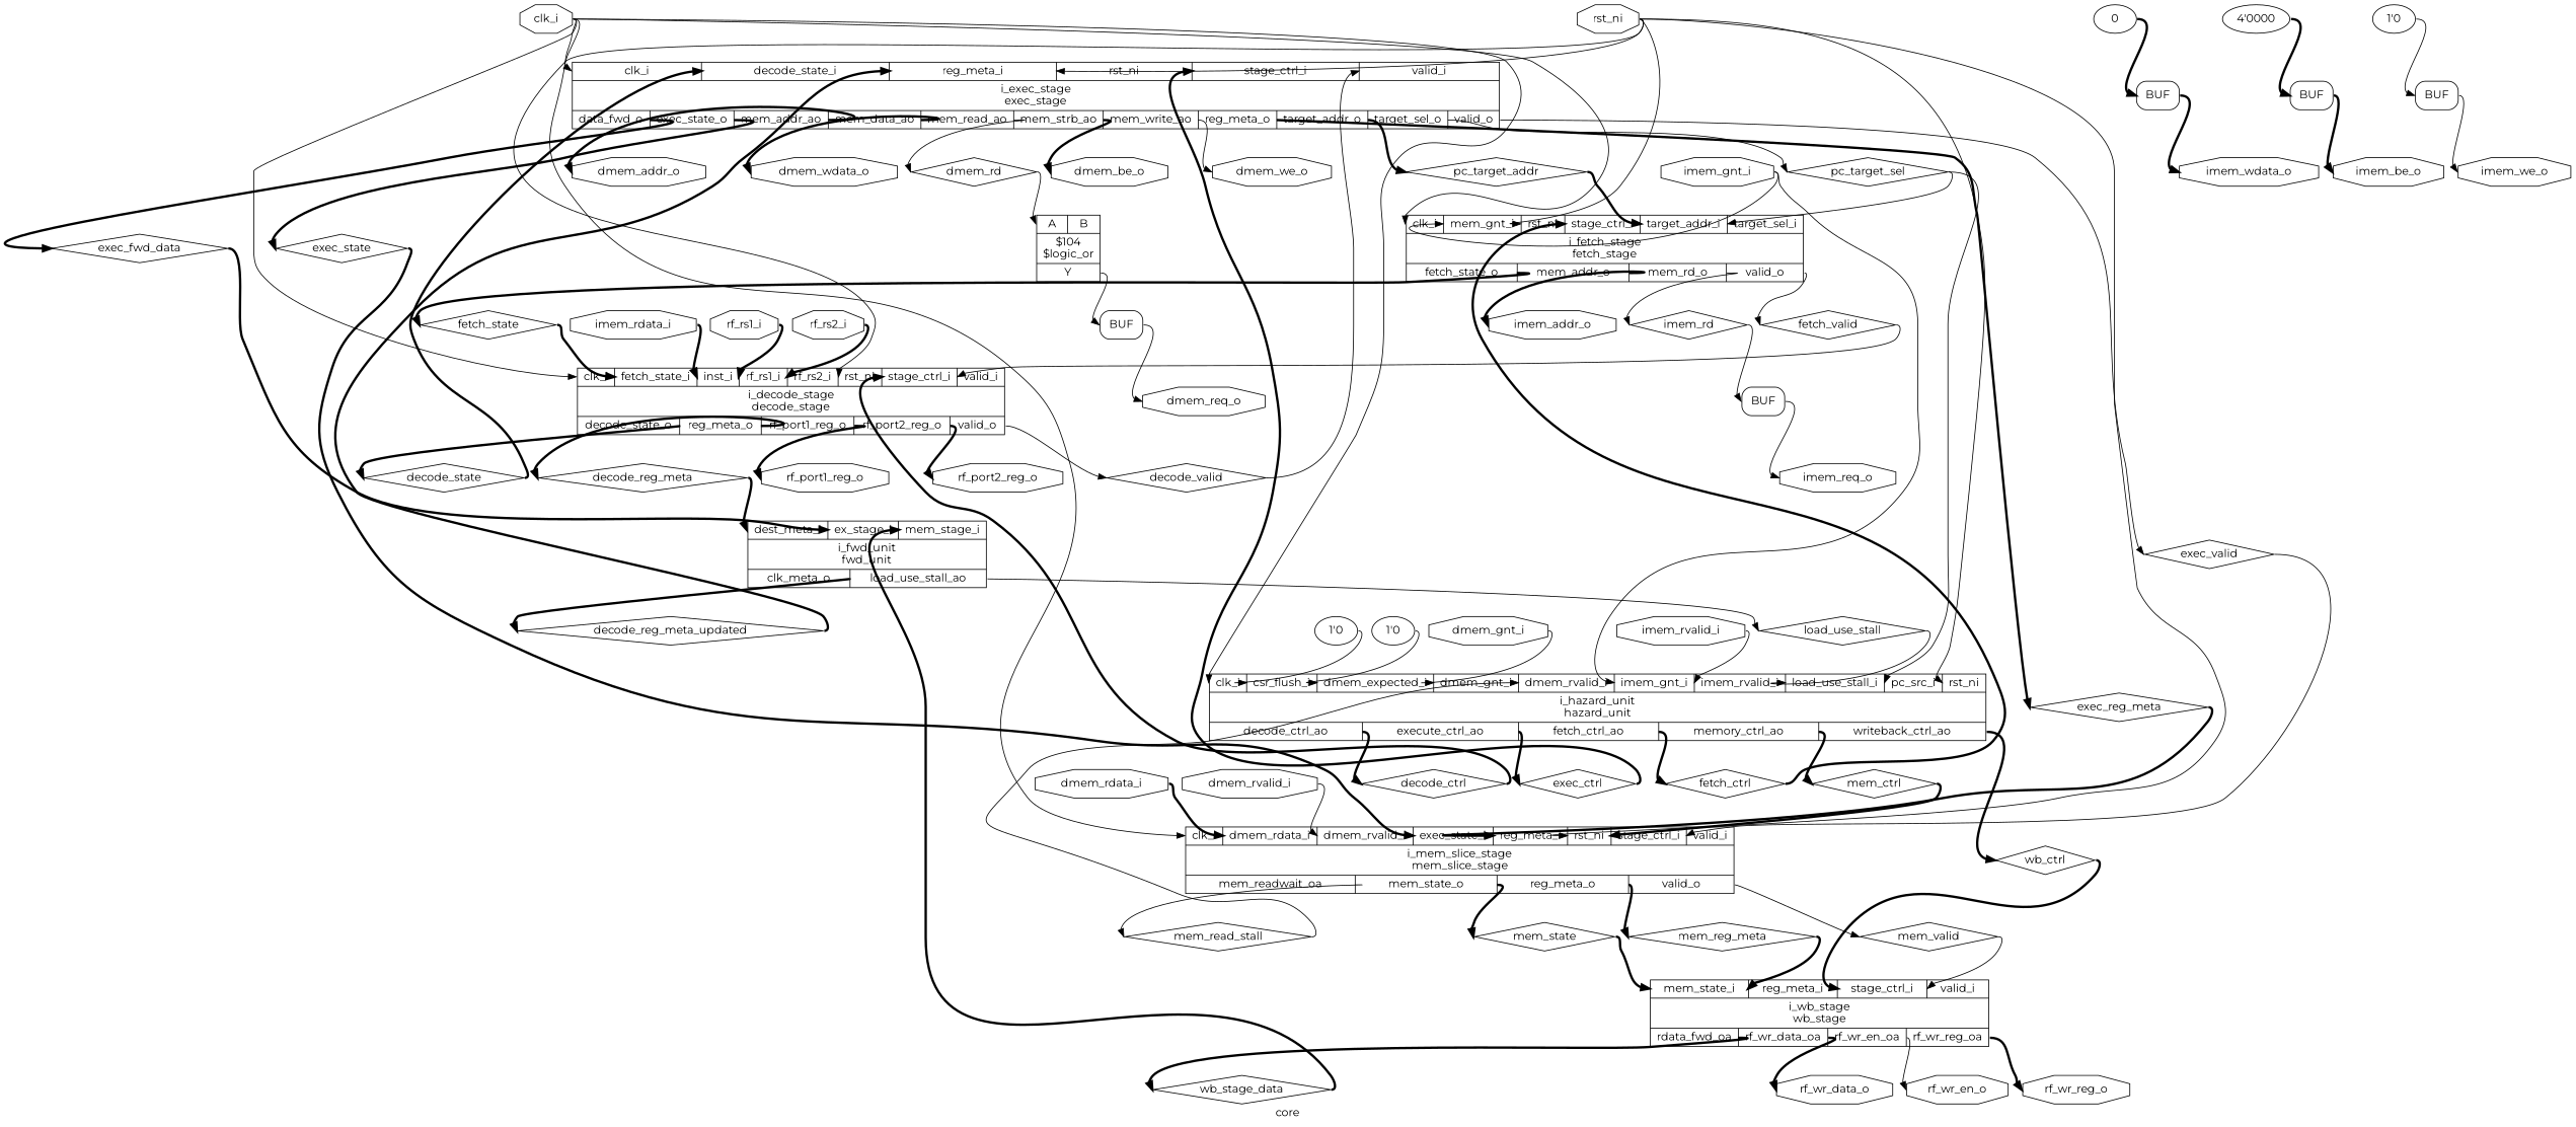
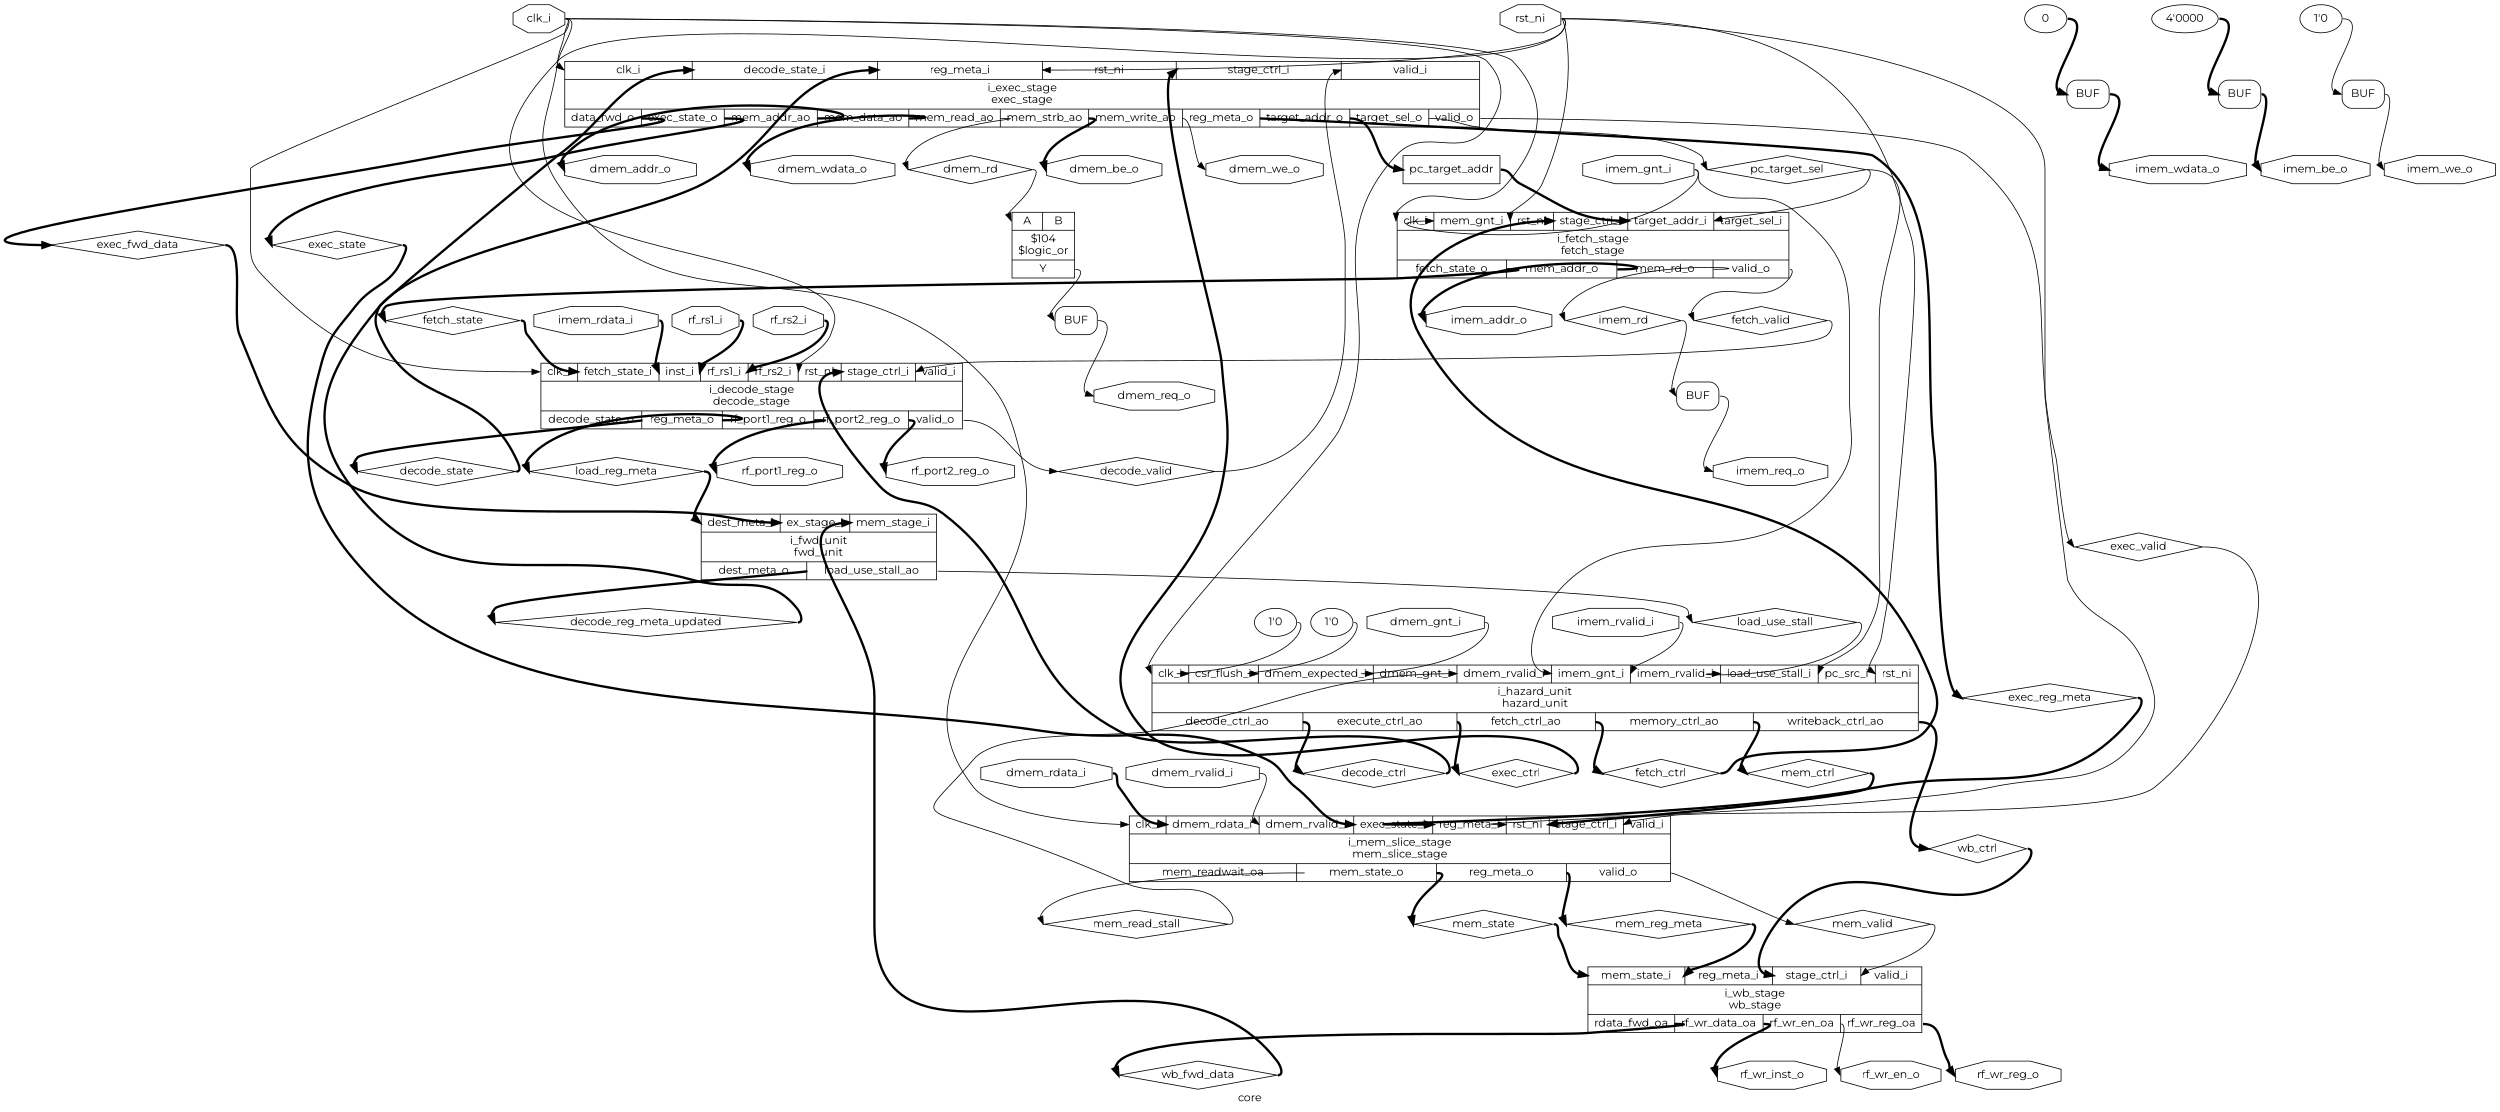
  digraph {
    fontname=Montserrat
    label=core
    rankdir=TB
    remincross=true
    node [color=black fontcolor=black fontname=Montserrat shape=diamond]
    edge [color=black fontname=Montserrat headport=w tailport=e style="setlinewidth(3)"]
    n1 [label=dmem_rd]
    n2 [label="{{<p52> A|<p53> B}|$104\n$logic_or|{<p54> Y}}" shape=record color="" fontcolor=""]
    n3 [label=BUF shape=box style=rounded color="" fontcolor=""]
-   n4 [label=pc_target_addr]
+   n4 [label=pc_target_addr shape=box]
    n5 [label="{{<p51> clk_i|<p102> mem_gnt_i|<p50> rst_ni|<p74> stage_ctrl_i|<p103> target_addr_i|<p104> target_sel_i}|i_fetch_stage\nfetch_stage|{<p105> fetch_state_o|<p106> mem_addr_o|<p107> mem_rd_o|<p85> valid_o}}" shape=record color="" fontcolor=""]
    n6 [label=imem_rd]
    n7 [label=fetch_valid]
    n8 [label=fetch_state]
    n9 [label=imem_addr_o shape=octagon]
    n10 [label=BUF shape=box style=rounded color="" fontcolor=""]
    n11 [label=imem_req_o shape=octagon]
    n12 [label=pc_target_sel]
    n13 [label="{{<p51> clk_i|<p56> csr_flush_i|<p57> dmem_expected_i|<p33> dmem_gnt_i|<p28> dmem_rvalid_i|<p48> imem_gnt_i|<p43> imem_rvalid_i|<p58> load_use_stall_i|<p59> pc_src_i|<p50> rst_ni}|i_hazard_unit\nhazard_unit|{<p60> decode_ctrl_ao|<p61> execute_ctrl_ao|<p62> fetch_ctrl_ao|<p63> memory_ctrl_ao|<p64> writeback_ctrl_ao}}" shape=record color="" fontcolor=""]
    n14 [label=wb_ctrl]
    n15 [label=mem_ctrl]
    n16 [label=exec_ctrl]
    n17 [label=decode_ctrl]
    n18 [label=fetch_ctrl]
-   n19 [label=wb_stage_data]
-   n20 [label="{{<p66> dest_meta_i|<p67> ex_stage_i|<p68> mem_stage_i}|i_fwd_unit\nfwd_unit|{<p69> clk_meta_o|<p70> load_use_stall_ao}}" shape=record color="" fontcolor=""]
+   n19 [label=wb_fwd_data]
+   n20 [label="{{<p66> dest_meta_i|<p67> ex_stage_i|<p68> mem_stage_i}|i_fwd_unit\nfwd_unit|{<p69> dest_meta_o|<p70> load_use_stall_ao}}" shape=record color="" fontcolor=""]
    n21 [label=load_use_stall]
    n22 [label=decode_reg_meta_updated]
    n23 [label=exec_fwd_data]
    n24 [label=mem_read_stall]
    n25 [label=mem_valid]
    n26 [label="{{<p72> mem_state_i|<p73> reg_meta_i|<p74> stage_ctrl_i|<p75> valid_i}|i_wb_stage\nwb_stage|{<p76> rdata_fwd_oa|<p77> rf_wr_data_oa|<p78> rf_wr_en_oa|<p79> rf_wr_reg_oa}}" shape=record color="" fontcolor=""]
-   n27 [label=rf_wr_data_o shape=octagon]
+   n27 [label=rf_wr_inst_o shape=octagon]
    n28 [label=rf_wr_reg_o shape=octagon]
    n29 [label=rf_wr_en_o shape=octagon]
    n30 [label=exec_valid]
    n31 [label="{{<p51> clk_i|<p27> dmem_rdata_i|<p28> dmem_rvalid_i|<p81> exec_state_i|<p73> reg_meta_i|<p50> rst_ni|<p74> stage_ctrl_i|<p75> valid_i}|i_mem_slice_stage\nmem_slice_stage|{<p82> mem_readwait_oa|<p83> mem_state_o|<p84> reg_meta_o|<p85> valid_o}}" shape=record color="" fontcolor=""]
    n32 [label=mem_reg_meta]
    n33 [label=mem_state]
    n34 [label=decode_valid]
    n35 [label="{{<p51> clk_i|<p87> decode_state_i|<p73> reg_meta_i|<p50> rst_ni|<p74> stage_ctrl_i|<p75> valid_i}|i_exec_stage\nexec_stage|{<p88> data_fwd_o|<p89> exec_state_o|<p90> mem_addr_ao|<p91> mem_data_ao|<p92> mem_read_ao|<p93> mem_strb_ao|<p94> mem_write_ao|<p84> reg_meta_o|<p95> target_addr_o|<p96> target_sel_o|<p85> valid_o}}" shape=record color="" fontcolor=""]
    n36 [label=exec_reg_meta]
    n37 [label=exec_state]
    n38 [label=dmem_wdata_o shape=octagon]
    n39 [label=dmem_be_o shape=octagon]
    n40 [label=dmem_we_o shape=octagon]
    n41 [label=dmem_addr_o shape=octagon]
    n42 [label="{{<p51> clk_i|<p98> fetch_state_i|<p99> inst_i|<p36> rf_rs1_i|<p35> rf_rs2_i|<p50> rst_ni|<p74> stage_ctrl_i|<p75> valid_i}|i_decode_stage\ndecode_stage|{<p100> decode_state_o|<p84> reg_meta_o|<p41> rf_port1_reg_o|<p40> rf_port2_reg_o|<p85> valid_o}}" shape=record color="" fontcolor=""]
-   n43 [label=decode_reg_meta]
+   n43 [label=load_reg_meta]
    n44 [label=decode_state]
    n45 [label=rf_port2_reg_o shape=octagon]
    n46 [label=rf_port1_reg_o shape=octagon]
    n47 [label=dmem_rdata_i shape=octagon]
    n48 [label=dmem_rvalid_i shape=octagon]
    n49 [label=dmem_gnt_i shape=octagon]
    n50 [label=dmem_req_o shape=octagon]
    n51 [label=rf_rs2_i shape=octagon]
    n52 [label=rf_rs1_i shape=octagon]
    n53 [label=imem_rdata_i shape=octagon]
    n54 [label=imem_rvalid_i shape=octagon]
    n55 [label=imem_wdata_o shape=octagon]
    n56 [label=imem_be_o shape=octagon]
    n57 [label=imem_we_o shape=octagon]
    n58 [label=imem_gnt_i shape=octagon]
    n59 [label=rst_ni shape=octagon]
    n60 [label=clk_i shape=octagon]
    n61 [label="1'0" color="" fontcolor="" shape=""]
    n62 [label="1'0" color="" fontcolor="" shape=""]
    n63 [label="1'0" color="" fontcolor="" shape=""]
    n64 [label=BUF shape=box style=rounded color="" fontcolor=""]
    n65 [label="4'0000" color="" fontcolor="" shape=""]
    n66 [label=BUF shape=box style=rounded color="" fontcolor=""]
    n67 [label=0 color="" fontcolor="" shape=""]
    n68 [label=BUF shape=box style=rounded color="" fontcolor=""]
    n1 -> n2 [headport="p52:w" style=""]
    n2 -> n3 [headport="w:w" tailport="p54:e" style=""]
    n3 -> n50 [tailport="e:e" style=""]
    n4 -> n5 [headport="p103:w"]
    n5 -> n6 [tailport="p107:e" style=""]
    n5 -> n7 [tailport="p85:e" style=""]
    n5 -> n8 [tailport="p105:e"]
    n5 -> n9 [tailport="p106:e"]
    n6 -> n10 [headport="w:w" style=""]
    n7 -> n42 [headport="p75:w" style=""]
    n8 -> n42 [headport="p98:w"]
    n10 -> n11 [tailport="e:e" style=""]
    n12 -> n5 [headport="p104:w" style=""]
    n12 -> n13 [headport="p59:w" style=""]
    n13 -> n14 [tailport="p64:e"]
    n13 -> n15 [tailport="p63:e"]
    n13 -> n16 [tailport="p61:e"]
    n13 -> n17 [tailport="p60:e"]
    n13 -> n18 [tailport="p62:e"]
    n14 -> n26 [headport="p74:w"]
    n15 -> n31 [headport="p74:w"]
    n16 -> n35 [headport="p74:w"]
    n17 -> n42 [headport="p74:w"]
    n18 -> n5 [headport="p74:w"]
    n19 -> n20 [headport="p68:w"]
    n20 -> n21 [tailport="p70:e" style=""]
    n20 -> n22 [tailport="p69:e"]
    n21 -> n13 [headport="p58:w" style=""]
    n22 -> n35 [headport="p73:w"]
    n23 -> n20 [headport="p67:w"]
    n24 -> n13 [headport="p28:w" style=""]
    n25 -> n26 [headport="p75:w" style=""]
    n26 -> n19 [tailport="p76:e"]
    n26 -> n27 [tailport="p77:e"]
    n26 -> n28 [tailport="p79:e"]
    n26 -> n29 [tailport="p78:e" style=""]
    n30 -> n31 [headport="p75:w" style=""]
    n31 -> n24 [tailport="p82:e" style=""]
    n31 -> n25 [tailport="p85:e" style=""]
    n31 -> n32 [tailport="p84:e"]
    n31 -> n33 [tailport="p83:e"]
    n32 -> n26 [headport="p73:w"]
    n33 -> n26 [headport="p72:w"]
    n34 -> n35 [headport="p75:w" style=""]
    n35 -> n1 [tailport="p92:e" style=""]
    n35 -> n4 [tailport="p95:e"]
    n35 -> n12 [tailport="p96:e" style=""]
    n35 -> n23 [tailport="p88:e"]
    n35 -> n30 [tailport="p85:e" style=""]
    n35 -> n36 [tailport="p84:e"]
    n35 -> n37 [tailport="p89:e"]
    n35 -> n38 [tailport="p91:e"]
    n35 -> n39 [tailport="p93:e"]
    n35 -> n40 [tailport="p94:e" style=""]
    n35 -> n41 [tailport="p90:e"]
    n36 -> n31 [headport="p73:w"]
    n37 -> n31 [headport="p81:w"]
    n42 -> n34 [tailport="p85:e" style=""]
    n42 -> n43 [tailport="p84:e"]
    n42 -> n44 [tailport="p100:e"]
    n42 -> n45 [tailport="p40:e"]
    n42 -> n46 [tailport="p41:e"]
    n43 -> n20 [headport="p66:w"]
    n44 -> n35 [headport="p87:w"]
    n47 -> n31 [headport="p27:w"]
    n48 -> n31 [headport="p28:w" style=""]
    n49 -> n13 [headport="p33:w" style=""]
    n51 -> n42 [headport="p35:w"]
    n52 -> n42 [headport="p36:w"]
    n53 -> n42 [headport="p99:w"]
    n54 -> n13 [headport="p43:w" style=""]
    n58 -> n5 [headport="p102:w" style=""]
    n58 -> n13 [headport="p48:w" style=""]
    n59 -> n5 [headport="p50:w" style=""]
    n59 -> n13 [headport="p50:w" style=""]
    n59 -> n31 [headport="p50:w" style=""]
    n59 -> n35 [headport="p50:w" style=""]
    n59 -> n42 [headport="p50:w" style=""]
    n60 -> n5 [headport="p51:w" style=""]
    n60 -> n13 [headport="p51:w" style=""]
    n60 -> n31 [headport="p51:w" style=""]
    n60 -> n35 [headport="p51:w" style=""]
    n60 -> n42 [headport="p51:w" style=""]
    n61 -> n13 [headport="p56:w" style=""]
    n62 -> n13 [headport="p57:w" style=""]
    n63 -> n64 [headport="w:w" style=""]
    n64 -> n57 [tailport="e:e" style=""]
    n65 -> n66 [headport="w:w"]
    n66 -> n56 [tailport="e:e"]
    n67 -> n68 [headport="w:w"]
    n68 -> n55 [tailport="e:e"]
  }
